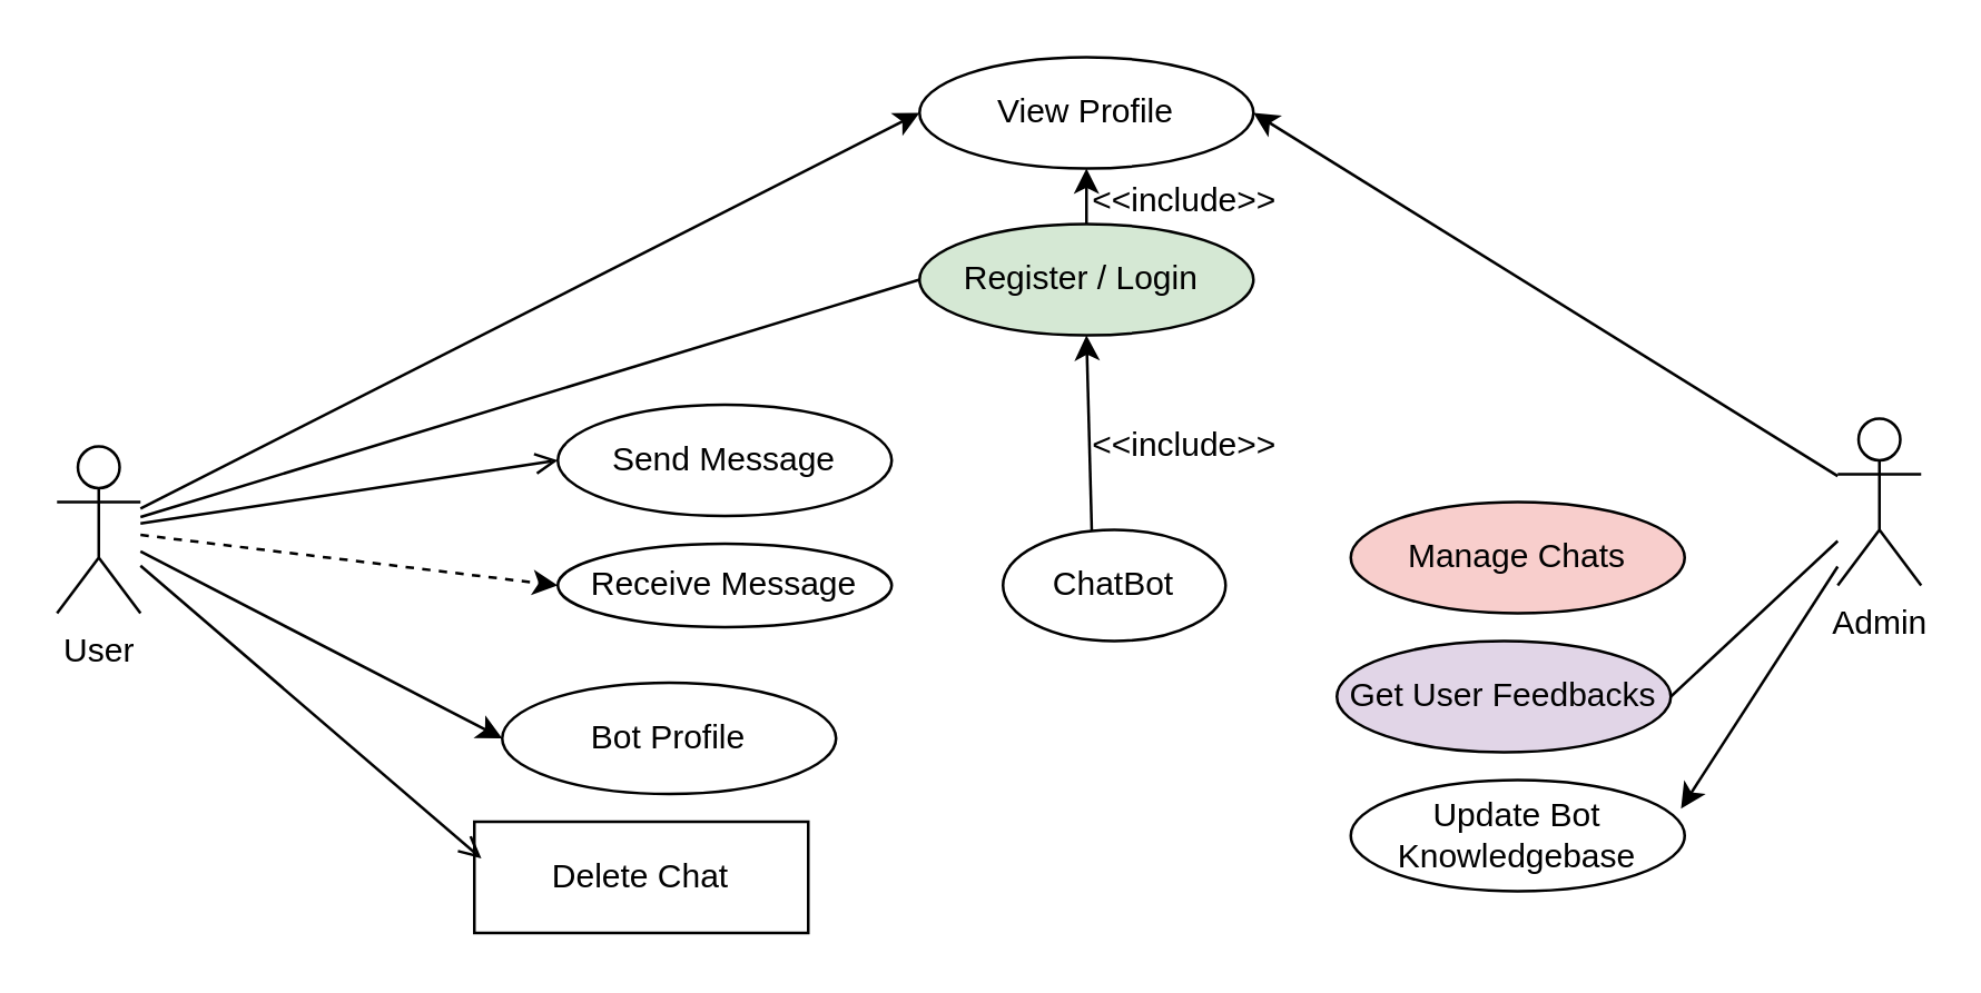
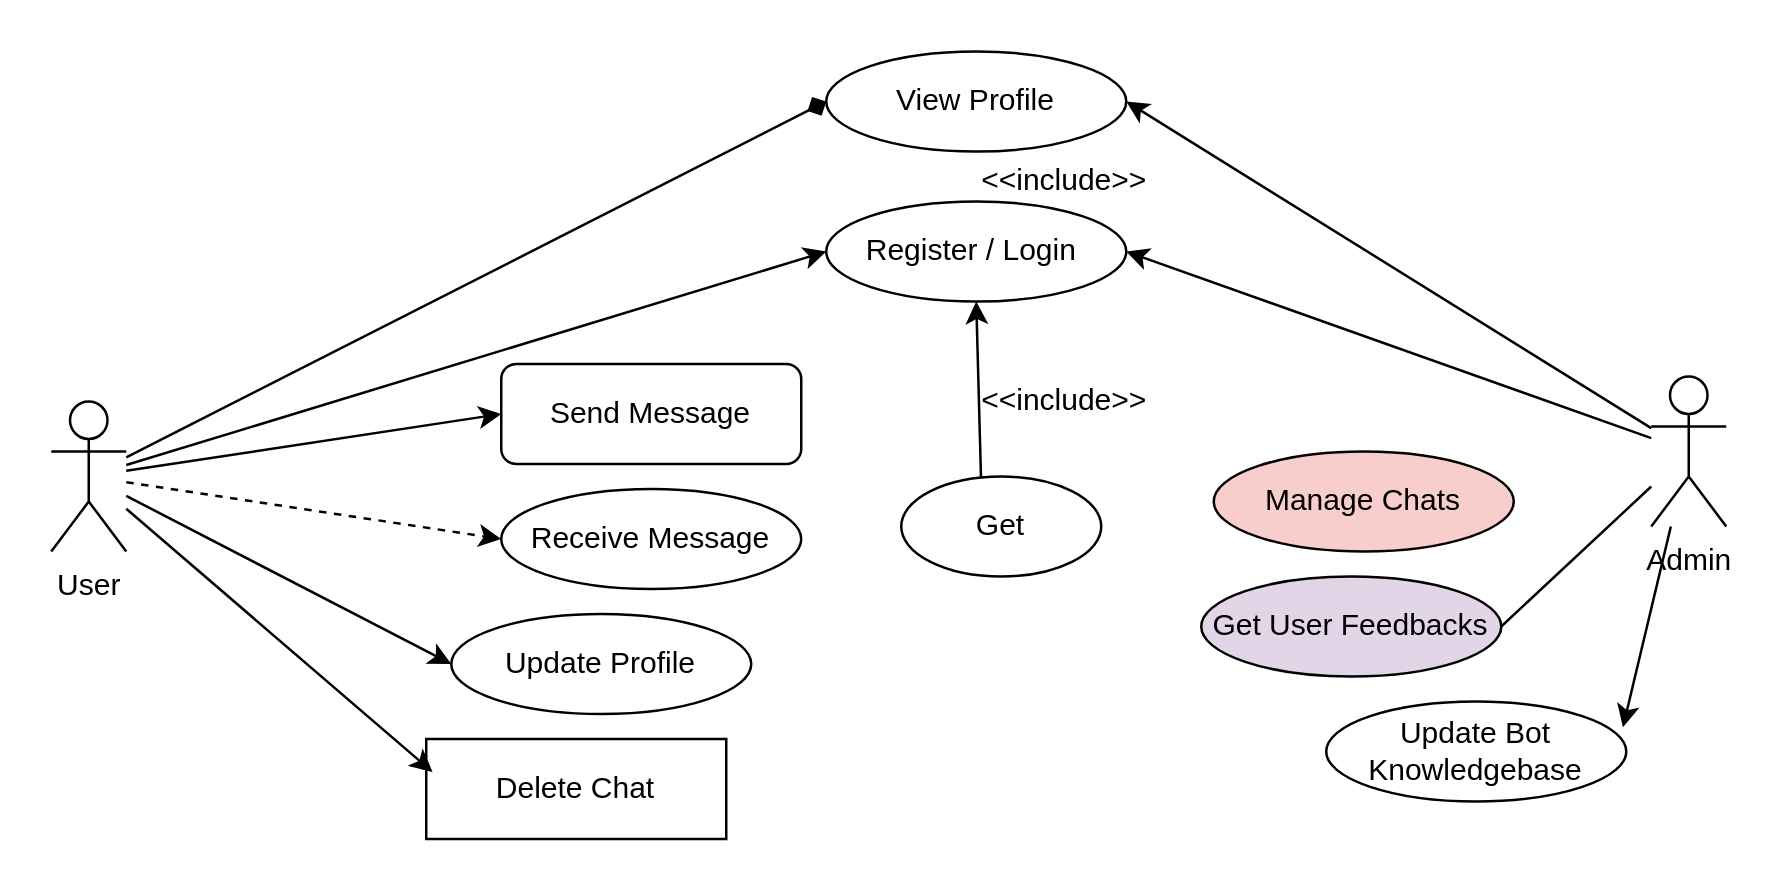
  <mxCell id="0" />
  <mxCell id="1" parent="0" />
- <mxCell id="2" value="" style="edgeStyle=none;html=1;entryX=0;entryY=0.5;entryDx=0;entryDy=0;endArrow=none;" edge="1" parent="1" source="7" target="9"><mxGeometry relative="1" as="geometry"><mxPoint x="110" y="75" as="targetPoint" /></mxGeometry></mxCell>
- <mxCell id="3" value="" style="edgeStyle=none;html=1;entryX=0;entryY=0.5;entryDx=0;entryDy=0;" edge="1" parent="1" source="7" target="12"><mxGeometry relative="1" as="geometry"><mxPoint x="105" y="190" as="targetPoint" /></mxGeometry></mxCell>
- <mxCell id="4" style="edgeStyle=none;html=1;entryX=0;entryY=0.5;entryDx=0;entryDy=0;endArrow=open;" edge="1" parent="1" source="7" target="10"><mxGeometry relative="1" as="geometry" /></mxCell>
+ <mxCell id="2" value="" style="edgeStyle=none;html=1;entryX=0;entryY=0.5;entryDx=0;entryDy=0;" edge="1" parent="1" source="7" target="9"><mxGeometry relative="1" as="geometry"><mxPoint x="110" y="75" as="targetPoint" /></mxGeometry></mxCell>
+ <mxCell id="3" value="" style="edgeStyle=none;html=1;entryX=0;entryY=0.5;entryDx=0;entryDy=0;endArrow=diamond;" edge="1" parent="1" source="7" target="12"><mxGeometry relative="1" as="geometry"><mxPoint x="105" y="190" as="targetPoint" /></mxGeometry></mxCell>
+ <mxCell id="4" style="edgeStyle=none;html=1;entryX=0;entryY=0.5;entryDx=0;entryDy=0;" edge="1" parent="1" source="7" target="10"><mxGeometry relative="1" as="geometry" /></mxCell>
  <mxCell id="5" style="edgeStyle=none;html=1;entryX=0;entryY=0.5;entryDx=0;entryDy=0;dashed=1;" edge="1" parent="1" source="7" target="11"><mxGeometry relative="1" as="geometry" /></mxCell>
  <mxCell id="6" style="edgeStyle=none;html=1;entryX=0;entryY=0.5;entryDx=0;entryDy=0;" edge="1" parent="1" source="7" target="13"><mxGeometry relative="1" as="geometry" /></mxCell>
  <mxCell id="7" value="User" style="shape=umlActor;verticalLabelPosition=bottom;verticalAlign=top;html=1;outlineConnect=0;" vertex="1" parent="1"><mxGeometry x="20" y="160" width="30" height="60" as="geometry" /></mxCell>
- <mxCell id="8" value="" style="edgeStyle=none;html=1;" edge="1" parent="1" source="9" target="12"><mxGeometry relative="1" as="geometry" /></mxCell>
- <mxCell id="9" value="Register / Login&amp;nbsp;" style="ellipse;whiteSpace=wrap;html=1;fillColor=#d5e8d4;" vertex="1" parent="1"><mxGeometry x="330" y="80" width="120" height="40" as="geometry" /></mxCell>
- <mxCell id="10" value="Send Message" style="ellipse;whiteSpace=wrap;html=1;" vertex="1" parent="1"><mxGeometry x="200" y="145" width="120" height="40" as="geometry" /></mxCell>
- <mxCell id="11" value="Receive Message" style="ellipse;whiteSpace=wrap;html=1;" vertex="1" parent="1"><mxGeometry x="200" y="195" width="120" height="30" as="geometry" /></mxCell>
+ <mxCell id="9" value="Register / Login&amp;nbsp;" style="ellipse;whiteSpace=wrap;html=1;" vertex="1" parent="1"><mxGeometry x="330" y="80" width="120" height="40" as="geometry" /></mxCell>
+ <mxCell id="10" value="Send Message" style="whiteSpace=wrap;html=1;rounded=1;" vertex="1" parent="1"><mxGeometry x="200" y="145" width="120" height="40" as="geometry" /></mxCell>
+ <mxCell id="11" value="Receive Message" style="ellipse;whiteSpace=wrap;html=1;" vertex="1" parent="1"><mxGeometry x="200" y="195" width="120" height="40" as="geometry" /></mxCell>
  <mxCell id="12" value="View Profile" style="ellipse;whiteSpace=wrap;html=1;" vertex="1" parent="1"><mxGeometry x="330" y="20" width="120" height="40" as="geometry" /></mxCell>
- <mxCell id="13" value="Bot Profile" style="ellipse;whiteSpace=wrap;html=1;" vertex="1" parent="1"><mxGeometry x="180" y="245" width="120" height="40" as="geometry" /></mxCell>
+ <mxCell id="13" value="Update Profile" style="ellipse;whiteSpace=wrap;html=1;" vertex="1" parent="1"><mxGeometry x="180" y="245" width="120" height="40" as="geometry" /></mxCell>
  <mxCell id="14" value="Delete Chat" style="whiteSpace=wrap;html=1;rounded=0;" vertex="1" parent="1"><mxGeometry x="170" y="295" width="120" height="40" as="geometry" /></mxCell>
- <mxCell id="15" style="edgeStyle=none;html=1;entryX=0.021;entryY=0.33;entryDx=0;entryDy=0;entryPerimeter=0;endArrow=open;" edge="1" parent="1" source="7" target="14"><mxGeometry relative="1" as="geometry" /></mxCell>
+ <mxCell id="15" style="edgeStyle=none;html=1;entryX=0.021;entryY=0.33;entryDx=0;entryDy=0;entryPerimeter=0;" edge="1" parent="1" source="7" target="14"><mxGeometry relative="1" as="geometry" /></mxCell>
+ <mxCell id="16" value="" style="edgeStyle=none;html=1;entryX=1;entryY=0.5;entryDx=0;entryDy=0;" edge="1" parent="1" source="19" target="9"><mxGeometry relative="1" as="geometry"><mxPoint x="645" y="190" as="targetPoint" /></mxGeometry></mxCell>
  <mxCell id="17" style="edgeStyle=none;html=1;entryX=1;entryY=0.5;entryDx=0;entryDy=0;" edge="1" parent="1" source="19" target="12"><mxGeometry relative="1" as="geometry" /></mxCell>
  <mxCell id="18" style="edgeStyle=none;html=1;entryX=1;entryY=0.5;entryDx=0;entryDy=0;endArrow=none;" edge="1" parent="1" source="19" target="21"><mxGeometry relative="1" as="geometry" /></mxCell>
  <mxCell id="19" value="Admin" style="shape=umlActor;verticalLabelPosition=bottom;verticalAlign=top;html=1;outlineConnect=0;" vertex="1" parent="1"><mxGeometry x="660" y="150" width="30" height="60" as="geometry" /></mxCell>
  <mxCell id="20" value="Manage Chats" style="ellipse;whiteSpace=wrap;html=1;fillColor=#f8cecc;" vertex="1" parent="1"><mxGeometry x="485" y="180" width="120" height="40" as="geometry" /></mxCell>
  <mxCell id="21" value="Get User Feedbacks" style="ellipse;whiteSpace=wrap;html=1;fillColor=#e1d5e7;" vertex="1" parent="1"><mxGeometry x="480" y="230" width="120" height="40" as="geometry" /></mxCell>
- <mxCell id="22" value="Update Bot Knowledgebase" style="ellipse;whiteSpace=wrap;html=1;" vertex="1" parent="1"><mxGeometry x="485" y="280" width="120" height="40" as="geometry" /></mxCell>
+ <mxCell id="22" value="Update Bot Knowledgebase" style="ellipse;whiteSpace=wrap;html=1;" vertex="1" parent="1"><mxGeometry x="530" y="280" width="120" height="40" as="geometry" /></mxCell>
  <mxCell id="23" style="edgeStyle=none;html=1;entryX=0.989;entryY=0.257;entryDx=0;entryDy=0;entryPerimeter=0;" edge="1" parent="1" source="19" target="22"><mxGeometry relative="1" as="geometry" /></mxCell>
  <mxCell id="24" style="edgeStyle=none;html=1;exitX=0.399;exitY=0.03;exitDx=0;exitDy=0;entryX=0.5;entryY=1;entryDx=0;entryDy=0;exitPerimeter=0;" edge="1" parent="1" source="25" target="9"><mxGeometry relative="1" as="geometry" /></mxCell>
- <mxCell id="25" value="ChatBot" style="ellipse;whiteSpace=wrap;html=1;" vertex="1" parent="1"><mxGeometry x="360" y="190" width="80" height="40" as="geometry" /></mxCell>
+ <mxCell id="25" value="Get" style="ellipse;whiteSpace=wrap;html=1;" vertex="1" parent="1"><mxGeometry x="360" y="190" width="80" height="40" as="geometry" /></mxCell>
  <mxCell id="26" value="&amp;lt;&amp;lt;include&amp;gt;&amp;gt;" style="text;html=1;align=center;verticalAlign=middle;resizable=0;points=[];autosize=1;strokeColor=none;fillColor=none;rotation=0;" vertex="1" parent="1"><mxGeometry x="380" y="145" width="90" height="30" as="geometry" /></mxCell>
  <mxCell id="27" value="&amp;lt;&amp;lt;include&amp;gt;&amp;gt;" style="text;html=1;align=center;verticalAlign=middle;resizable=0;points=[];autosize=1;strokeColor=none;fillColor=none;rotation=0;" vertex="1" parent="1"><mxGeometry x="380" y="57" width="90" height="30" as="geometry" /></mxCell>
